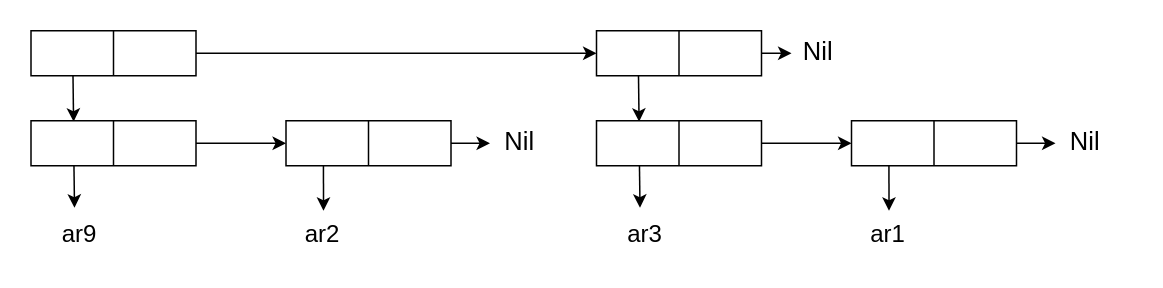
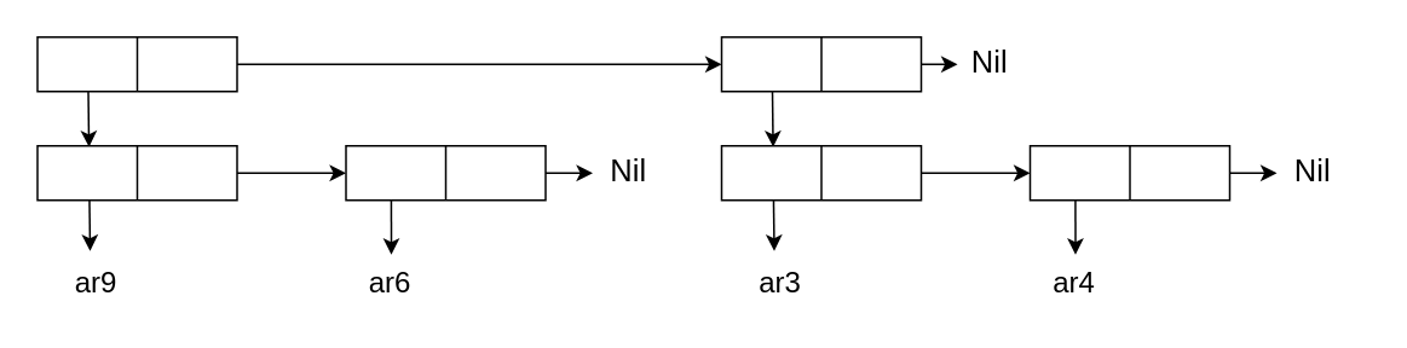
  <mxCell id="0" />
  <mxCell id="1" parent="0" />
  <mxCell id="2" value="" style="shape=table;startSize=0;container=1;collapsible=0;childLayout=tableLayout;fontSize=16;" vertex="1" parent="1"><mxGeometry x="20" y="20" width="110" height="30" as="geometry" /></mxCell>
  <mxCell id="3" value="" style="shape=tableRow;horizontal=0;startSize=0;swimlaneHead=0;swimlaneBody=0;strokeColor=inherit;top=0;left=0;bottom=0;right=0;collapsible=0;dropTarget=0;fillColor=none;points=[[0,0.5],[1,0.5]];portConstraint=eastwest;fontSize=16;" vertex="1" parent="2"><mxGeometry width="110" height="30" as="geometry" /></mxCell>
  <mxCell id="4" value="" style="shape=partialRectangle;html=1;whiteSpace=wrap;connectable=0;strokeColor=inherit;overflow=hidden;fillColor=none;top=0;left=0;bottom=0;right=0;pointerEvents=1;fontSize=16;" vertex="1" parent="3"><mxGeometry width="55" height="30" as="geometry"><mxRectangle width="55" height="30" as="alternateBounds" /></mxGeometry></mxCell>
  <mxCell id="5" value="" style="shape=partialRectangle;html=1;whiteSpace=wrap;connectable=0;strokeColor=inherit;overflow=hidden;fillColor=none;top=0;left=0;bottom=0;right=0;pointerEvents=1;fontSize=16;" vertex="1" parent="3"><mxGeometry x="55" width="55" height="30" as="geometry"><mxRectangle width="55" height="30" as="alternateBounds" /></mxGeometry></mxCell>
  <mxCell id="6" value="" style="endArrow=classic;html=1;rounded=0;entryX=0.258;entryY=0.02;entryDx=0;entryDy=0;entryPerimeter=0;" edge="1" parent="1"><mxGeometry width="50" height="50" relative="1" as="geometry"><mxPoint x="48" y="50" as="sourcePoint" /><mxPoint x="48.38" y="80.6" as="targetPoint" /></mxGeometry></mxCell>
  <mxCell id="7" value="" style="shape=table;startSize=0;container=1;collapsible=0;childLayout=tableLayout;fontSize=16;" vertex="1" parent="1"><mxGeometry x="397" y="20" width="110" height="30" as="geometry" /></mxCell>
  <mxCell id="8" value="" style="shape=tableRow;horizontal=0;startSize=0;swimlaneHead=0;swimlaneBody=0;strokeColor=inherit;top=0;left=0;bottom=0;right=0;collapsible=0;dropTarget=0;fillColor=none;points=[[0,0.5],[1,0.5]];portConstraint=eastwest;fontSize=16;" vertex="1" parent="7"><mxGeometry width="110" height="30" as="geometry" /></mxCell>
  <mxCell id="9" value="" style="shape=partialRectangle;html=1;whiteSpace=wrap;connectable=0;strokeColor=inherit;overflow=hidden;fillColor=none;top=0;left=0;bottom=0;right=0;pointerEvents=1;fontSize=16;" vertex="1" parent="8"><mxGeometry width="55" height="30" as="geometry"><mxRectangle width="55" height="30" as="alternateBounds" /></mxGeometry></mxCell>
  <mxCell id="10" value="" style="shape=partialRectangle;html=1;whiteSpace=wrap;connectable=0;strokeColor=inherit;overflow=hidden;fillColor=none;top=0;left=0;bottom=0;right=0;pointerEvents=1;fontSize=16;" vertex="1" parent="8"><mxGeometry x="55" width="55" height="30" as="geometry"><mxRectangle width="55" height="30" as="alternateBounds" /></mxGeometry></mxCell>
  <mxCell id="11" value="" style="endArrow=classic;html=1;rounded=0;entryX=0.258;entryY=0.02;entryDx=0;entryDy=0;entryPerimeter=0;" edge="1" parent="1"><mxGeometry width="50" height="50" relative="1" as="geometry"><mxPoint x="425" y="50" as="sourcePoint" /><mxPoint x="425.38" y="80.6" as="targetPoint" /></mxGeometry></mxCell>
  <mxCell id="12" value="" style="endArrow=classic;html=1;rounded=0;exitX=1;exitY=0.5;exitDx=0;exitDy=0;entryX=0;entryY=0.5;entryDx=0;entryDy=0;" edge="1" parent="1" source="3" target="8"><mxGeometry width="50" height="50" relative="1" as="geometry"><mxPoint x="307" y="200" as="sourcePoint" /><mxPoint x="357" y="150" as="targetPoint" /></mxGeometry></mxCell>
  <mxCell id="13" value="" style="shape=table;startSize=0;container=1;collapsible=0;childLayout=tableLayout;fontSize=16;" vertex="1" parent="1"><mxGeometry x="20" y="80" width="110" height="30" as="geometry" /></mxCell>
  <mxCell id="14" value="" style="shape=tableRow;horizontal=0;startSize=0;swimlaneHead=0;swimlaneBody=0;strokeColor=inherit;top=0;left=0;bottom=0;right=0;collapsible=0;dropTarget=0;fillColor=none;points=[[0,0.5],[1,0.5]];portConstraint=eastwest;fontSize=16;" vertex="1" parent="13"><mxGeometry width="110" height="30" as="geometry" /></mxCell>
  <mxCell id="15" value="" style="shape=partialRectangle;html=1;whiteSpace=wrap;connectable=0;strokeColor=inherit;overflow=hidden;fillColor=none;top=0;left=0;bottom=0;right=0;pointerEvents=1;fontSize=16;" vertex="1" parent="14"><mxGeometry width="55" height="30" as="geometry"><mxRectangle width="55" height="30" as="alternateBounds" /></mxGeometry></mxCell>
  <mxCell id="16" value="" style="shape=partialRectangle;html=1;whiteSpace=wrap;connectable=0;strokeColor=inherit;overflow=hidden;fillColor=none;top=0;left=0;bottom=0;right=0;pointerEvents=1;fontSize=16;" vertex="1" parent="14"><mxGeometry x="55" width="55" height="30" as="geometry"><mxRectangle width="55" height="30" as="alternateBounds" /></mxGeometry></mxCell>
  <mxCell id="17" value="" style="endArrow=classic;html=1;rounded=0;fontSize=17;exitX=1;exitY=0.5;exitDx=0;exitDy=0;entryX=0;entryY=0.5;entryDx=0;entryDy=0;" edge="1" parent="1" source="14" target="19"><mxGeometry width="50" height="50" relative="1" as="geometry"><mxPoint x="69" y="160" as="sourcePoint" /><mxPoint x="139" y="95" as="targetPoint" /></mxGeometry></mxCell>
  <mxCell id="18" value="" style="shape=table;startSize=0;container=1;collapsible=0;childLayout=tableLayout;fontSize=16;" vertex="1" parent="1"><mxGeometry x="190" y="80" width="110" height="30" as="geometry" /></mxCell>
  <mxCell id="19" value="" style="shape=tableRow;horizontal=0;startSize=0;swimlaneHead=0;swimlaneBody=0;strokeColor=inherit;top=0;left=0;bottom=0;right=0;collapsible=0;dropTarget=0;fillColor=none;points=[[0,0.5],[1,0.5]];portConstraint=eastwest;fontSize=16;" vertex="1" parent="18"><mxGeometry width="110" height="30" as="geometry" /></mxCell>
  <mxCell id="20" value="" style="shape=partialRectangle;html=1;whiteSpace=wrap;connectable=0;strokeColor=inherit;overflow=hidden;fillColor=none;top=0;left=0;bottom=0;right=0;pointerEvents=1;fontSize=16;" vertex="1" parent="19"><mxGeometry width="55" height="30" as="geometry"><mxRectangle width="55" height="30" as="alternateBounds" /></mxGeometry></mxCell>
  <mxCell id="21" value="" style="shape=partialRectangle;html=1;whiteSpace=wrap;connectable=0;strokeColor=inherit;overflow=hidden;fillColor=none;top=0;left=0;bottom=0;right=0;pointerEvents=1;fontSize=16;" vertex="1" parent="19"><mxGeometry x="55" width="55" height="30" as="geometry"><mxRectangle width="55" height="30" as="alternateBounds" /></mxGeometry></mxCell>
  <mxCell id="22" value="" style="endArrow=classic;html=1;rounded=0;fontSize=17;exitX=1;exitY=0.5;exitDx=0;exitDy=0;" edge="1" parent="1" source="19"><mxGeometry width="50" height="50" relative="1" as="geometry"><mxPoint x="276" y="170" as="sourcePoint" /><mxPoint x="326" y="95" as="targetPoint" /></mxGeometry></mxCell>
  <mxCell id="23" value="Nil" style="text;html=1;strokeColor=none;fillColor=none;align=center;verticalAlign=middle;whiteSpace=wrap;rounded=0;fontSize=17;" vertex="1" parent="1"><mxGeometry x="316" y="80" width="60" height="30" as="geometry" /></mxCell>
  <mxCell id="24" value="" style="endArrow=classic;html=1;rounded=0;exitX=1;exitY=0.5;exitDx=0;exitDy=0;" edge="1" parent="1" source="8"><mxGeometry width="50" height="50" relative="1" as="geometry"><mxPoint x="307" y="170" as="sourcePoint" /><mxPoint x="527" y="35" as="targetPoint" /></mxGeometry></mxCell>
  <mxCell id="25" value="Nil" style="text;html=1;strokeColor=none;fillColor=none;align=center;verticalAlign=middle;whiteSpace=wrap;rounded=0;fontSize=17;" vertex="1" parent="1"><mxGeometry x="515" y="20" width="60" height="30" as="geometry" /></mxCell>
  <mxCell id="26" value="" style="endArrow=classic;html=1;rounded=0;exitX=0.224;exitY=1.06;exitDx=0;exitDy=0;exitPerimeter=0;" edge="1" parent="1"><mxGeometry width="50" height="50" relative="1" as="geometry"><mxPoint x="48.64" y="109.8" as="sourcePoint" /><mxPoint x="49" y="138" as="targetPoint" /></mxGeometry></mxCell>
  <mxCell id="27" value="" style="endArrow=classic;html=1;rounded=0;exitX=0.227;exitY=1.007;exitDx=0;exitDy=0;exitPerimeter=0;" edge="1" parent="1" source="19"><mxGeometry width="50" height="50" relative="1" as="geometry"><mxPoint x="68" y="70" as="sourcePoint" /><mxPoint x="215" y="140" as="targetPoint" /></mxGeometry></mxCell>
  <mxCell id="28" value="ar9" style="text;strokeColor=none;fillColor=none;align=left;verticalAlign=middle;spacingLeft=4;spacingRight=4;overflow=hidden;points=[[0,0.5],[1,0.5]];portConstraint=eastwest;rotatable=0;whiteSpace=wrap;html=1;fontSize=16;" vertex="1" parent="1"><mxGeometry x="35" y="140" width="80" height="30" as="geometry" /></mxCell>
- <mxCell id="29" value="ar2" style="text;strokeColor=none;fillColor=none;align=left;verticalAlign=middle;spacingLeft=4;spacingRight=4;overflow=hidden;points=[[0,0.5],[1,0.5]];portConstraint=eastwest;rotatable=0;whiteSpace=wrap;html=1;fontSize=16;" vertex="1" parent="1"><mxGeometry x="197" y="140" width="80" height="30" as="geometry" /></mxCell>
+ <mxCell id="29" value="ar6" style="text;strokeColor=none;fillColor=none;align=left;verticalAlign=middle;spacingLeft=4;spacingRight=4;overflow=hidden;points=[[0,0.5],[1,0.5]];portConstraint=eastwest;rotatable=0;whiteSpace=wrap;html=1;fontSize=16;" vertex="1" parent="1"><mxGeometry x="197" y="140" width="80" height="30" as="geometry" /></mxCell>
  <mxCell id="30" value="" style="shape=table;startSize=0;container=1;collapsible=0;childLayout=tableLayout;fontSize=16;" vertex="1" parent="1"><mxGeometry x="397" y="80" width="110" height="30" as="geometry" /></mxCell>
  <mxCell id="31" value="" style="shape=tableRow;horizontal=0;startSize=0;swimlaneHead=0;swimlaneBody=0;strokeColor=inherit;top=0;left=0;bottom=0;right=0;collapsible=0;dropTarget=0;fillColor=none;points=[[0,0.5],[1,0.5]];portConstraint=eastwest;fontSize=16;" vertex="1" parent="30"><mxGeometry width="110" height="30" as="geometry" /></mxCell>
  <mxCell id="32" value="" style="shape=partialRectangle;html=1;whiteSpace=wrap;connectable=0;strokeColor=inherit;overflow=hidden;fillColor=none;top=0;left=0;bottom=0;right=0;pointerEvents=1;fontSize=16;" vertex="1" parent="31"><mxGeometry width="55" height="30" as="geometry"><mxRectangle width="55" height="30" as="alternateBounds" /></mxGeometry></mxCell>
  <mxCell id="33" value="" style="shape=partialRectangle;html=1;whiteSpace=wrap;connectable=0;strokeColor=inherit;overflow=hidden;fillColor=none;top=0;left=0;bottom=0;right=0;pointerEvents=1;fontSize=16;" vertex="1" parent="31"><mxGeometry x="55" width="55" height="30" as="geometry"><mxRectangle width="55" height="30" as="alternateBounds" /></mxGeometry></mxCell>
  <mxCell id="34" value="" style="endArrow=classic;html=1;rounded=0;fontSize=17;exitX=1;exitY=0.5;exitDx=0;exitDy=0;entryX=0;entryY=0.5;entryDx=0;entryDy=0;" edge="1" parent="1" source="31" target="36"><mxGeometry width="50" height="50" relative="1" as="geometry"><mxPoint x="446" y="160" as="sourcePoint" /><mxPoint x="516" y="95" as="targetPoint" /></mxGeometry></mxCell>
  <mxCell id="35" value="" style="shape=table;startSize=0;container=1;collapsible=0;childLayout=tableLayout;fontSize=16;" vertex="1" parent="1"><mxGeometry x="567" y="80" width="110" height="30" as="geometry" /></mxCell>
  <mxCell id="36" value="" style="shape=tableRow;horizontal=0;startSize=0;swimlaneHead=0;swimlaneBody=0;strokeColor=inherit;top=0;left=0;bottom=0;right=0;collapsible=0;dropTarget=0;fillColor=none;points=[[0,0.5],[1,0.5]];portConstraint=eastwest;fontSize=16;" vertex="1" parent="35"><mxGeometry width="110" height="30" as="geometry" /></mxCell>
  <mxCell id="37" value="" style="shape=partialRectangle;html=1;whiteSpace=wrap;connectable=0;strokeColor=inherit;overflow=hidden;fillColor=none;top=0;left=0;bottom=0;right=0;pointerEvents=1;fontSize=16;" vertex="1" parent="36"><mxGeometry width="55" height="30" as="geometry"><mxRectangle width="55" height="30" as="alternateBounds" /></mxGeometry></mxCell>
  <mxCell id="38" value="" style="shape=partialRectangle;html=1;whiteSpace=wrap;connectable=0;strokeColor=inherit;overflow=hidden;fillColor=none;top=0;left=0;bottom=0;right=0;pointerEvents=1;fontSize=16;" vertex="1" parent="36"><mxGeometry x="55" width="55" height="30" as="geometry"><mxRectangle width="55" height="30" as="alternateBounds" /></mxGeometry></mxCell>
  <mxCell id="39" value="" style="endArrow=classic;html=1;rounded=0;fontSize=17;exitX=1;exitY=0.5;exitDx=0;exitDy=0;" edge="1" parent="1" source="36"><mxGeometry width="50" height="50" relative="1" as="geometry"><mxPoint x="653" y="170" as="sourcePoint" /><mxPoint x="703" y="95" as="targetPoint" /></mxGeometry></mxCell>
  <mxCell id="40" value="Nil" style="text;html=1;strokeColor=none;fillColor=none;align=center;verticalAlign=middle;whiteSpace=wrap;rounded=0;fontSize=17;" vertex="1" parent="1"><mxGeometry x="693" y="80" width="60" height="30" as="geometry" /></mxCell>
  <mxCell id="41" value="" style="endArrow=classic;html=1;rounded=0;exitX=0.224;exitY=1.06;exitDx=0;exitDy=0;exitPerimeter=0;" edge="1" parent="1"><mxGeometry width="50" height="50" relative="1" as="geometry"><mxPoint x="425.64" y="109.8" as="sourcePoint" /><mxPoint x="426" y="138" as="targetPoint" /></mxGeometry></mxCell>
  <mxCell id="42" value="" style="endArrow=classic;html=1;rounded=0;exitX=0.227;exitY=1.007;exitDx=0;exitDy=0;exitPerimeter=0;" edge="1" parent="1" source="36"><mxGeometry width="50" height="50" relative="1" as="geometry"><mxPoint x="445" y="70" as="sourcePoint" /><mxPoint x="592" y="140" as="targetPoint" /></mxGeometry></mxCell>
  <mxCell id="43" value="ar3" style="text;strokeColor=none;fillColor=none;align=left;verticalAlign=middle;spacingLeft=4;spacingRight=4;overflow=hidden;points=[[0,0.5],[1,0.5]];portConstraint=eastwest;rotatable=0;whiteSpace=wrap;html=1;fontSize=16;" vertex="1" parent="1"><mxGeometry x="412" y="140" width="80" height="30" as="geometry" /></mxCell>
- <mxCell id="44" value="ar1" style="text;strokeColor=none;fillColor=none;align=left;verticalAlign=middle;spacingLeft=4;spacingRight=4;overflow=hidden;points=[[0,0.5],[1,0.5]];portConstraint=eastwest;rotatable=0;whiteSpace=wrap;html=1;fontSize=16;" vertex="1" parent="1"><mxGeometry x="574" y="140" width="80" height="30" as="geometry" /></mxCell>
+ <mxCell id="44" value="ar4" style="text;strokeColor=none;fillColor=none;align=left;verticalAlign=middle;spacingLeft=4;spacingRight=4;overflow=hidden;points=[[0,0.5],[1,0.5]];portConstraint=eastwest;rotatable=0;whiteSpace=wrap;html=1;fontSize=16;" vertex="1" parent="1"><mxGeometry x="574" y="140" width="80" height="30" as="geometry" /></mxCell>
